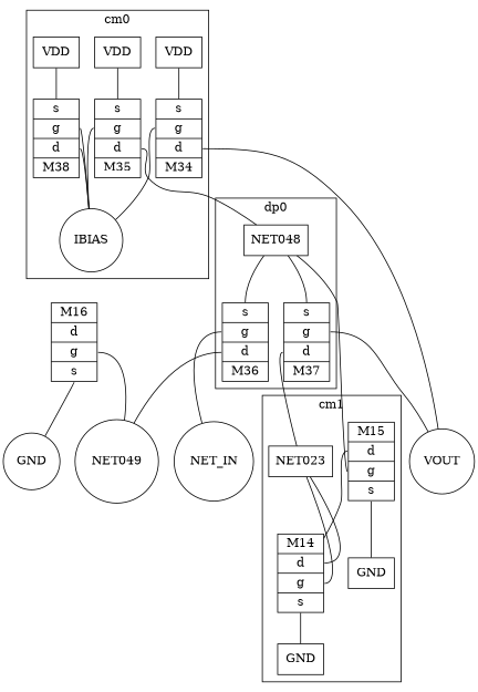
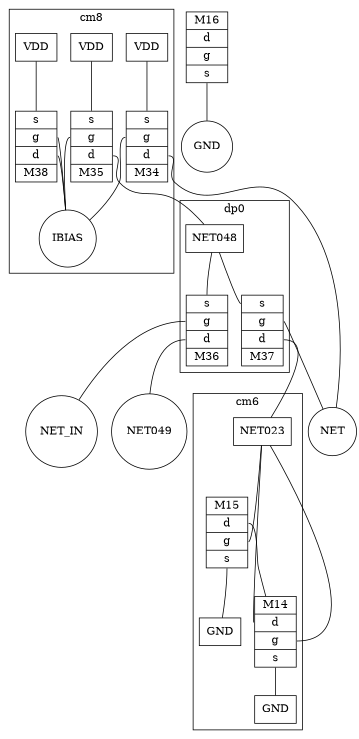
  graph {
    node [shape=record]
    n1 [label=VDD]
    n2 [label=VDD]
    n3 [label=VDD]
    n4 [label=IBIAS shape=circle]
    n5 [label="{<f2>s|<f1>g|<f0>d|M38 }"]
    n6 [label="{<f2>s|<f1>g|<f0>d|M35 }"]
    n7 [label="{<f2>s|<f1>g|<f0>d|M34 }"]
    n8 [label=NET048]
    n9 [label="{<f2>s|<f1>g|<f0>d|M36 }"]
    n10 [label="{<f2>s|<f1>g|<f0>d|M37 }"]
    n11 [label="{ M15|<f0>d|<f1>g|<f2>s}"]
    n12 [label=GND]
    n13 [label="{ M14|<f0>d|<f1>g|<f2>s}"]
    n14 [label=GND]
    n15 [label=NET023]
-   n16 [label=VOUT shape=circle]
+   n16 [label=NET shape=circle]
    n17 [label=NET049 shape=circle]
    n18 [label=NET_IN shape=circle]
    n19 [label=GND shape=circle]
    n20 [label="{ M16|<f0>d|<f1>g|<f2>s}"]
    subgraph cluster_1 {
-     label=cm0
+     label=cm8
      n4
      n5
      n6
      n7
      subgraph sub_2 {
        label=cm0
        rank=same
        n1
        n2
        n3
      }
    }
    subgraph cluster_3 {
      label=dp0
      n8
      n9
      n10
    }
    subgraph cluster_4 {
-     label=cm1
+     label=cm6
      n11
      n12
      n13
      n14
      n15
    }
    n1 -- n5 [headport=f2]
    n2 -- n6 [headport=f2]
    n3 -- n7 [headport=f2]
    n5 -- n4 [tailport=f0]
    n5 -- n4 [tailport=f1]
    n6 -- n4 [tailport=f1]
    n6 -- n8 [tailport=f0]
    n7 -- n4 [tailport=f1]
    n7 -- n16 [tailport=f0]
    n8 -- n9 [headport=f2]
    n8 -- n10 [headport=f2]
    n9 -- n17 [tailport=f0]
    n9 -- n18 [tailport=f1]
    n10 -- n15 [tailport=f0]
    n10 -- n16 [tailport=f1]
    n11 -- n12 [tailport=f2]
    n11 -- n13 [tailport=f0]
    n13 -- n14 [tailport=f2]
-   n8 -- n11 [headport=f1]
+   n15 -- n11 [headport=f1]
    n15 -- n13 [headport=f0]
    n15 -- n13 [headport=f1]
-   n20 -- n17 [tailport=f1]
    n20 -- n19 [tailport=f2]
  }
